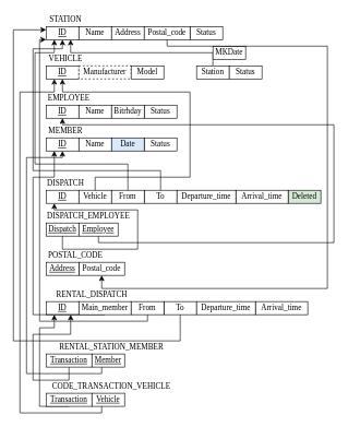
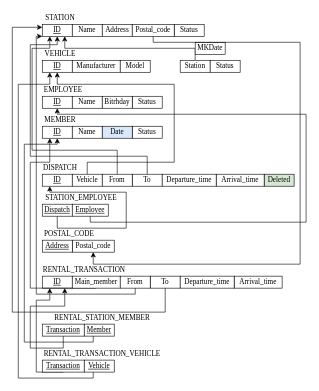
  <mxCell id="0" />
  <mxCell id="1" parent="0" />
  <mxCell id="2" value="&lt;font face=&quot;Times New Roman&quot;&gt;&lt;u&gt;ID&lt;/u&gt;&lt;/font&gt;" style="rounded=0;whiteSpace=wrap;html=1;" parent="1" vertex="1"><mxGeometry x="70" y="40" width="50" height="20" as="geometry" /></mxCell>
  <mxCell id="3" value="&lt;font face=&quot;Times New Roman&quot;&gt;Name&lt;/font&gt;" style="rounded=0;whiteSpace=wrap;html=1;" parent="1" vertex="1"><mxGeometry x="120" y="40" width="50" height="20" as="geometry" /></mxCell>
  <mxCell id="4" value="&lt;font face=&quot;Times New Roman&quot;&gt;Address&lt;/font&gt;" style="rounded=0;whiteSpace=wrap;html=1;" parent="1" vertex="1"><mxGeometry x="170" y="40" width="50" height="20" as="geometry" /></mxCell>
  <mxCell id="5" value="&lt;font face=&quot;Times New Roman&quot;&gt;STATION&lt;/font&gt;" style="text;html=1;align=center;verticalAlign=middle;whiteSpace=wrap;rounded=0;" parent="1" vertex="1"><mxGeometry x="70" y="20" width="60" height="20" as="geometry" /></mxCell>
  <mxCell id="6" value="&lt;font face=&quot;Times New Roman&quot;&gt;Status&lt;/font&gt;" style="rounded=0;whiteSpace=wrap;html=1;" parent="1" vertex="1"><mxGeometry x="290" y="40" width="50" height="20" as="geometry" /></mxCell>
  <mxCell id="7" value="&lt;font face=&quot;Times New Roman&quot;&gt;&lt;u&gt;ID&lt;/u&gt;&lt;/font&gt;" style="rounded=0;whiteSpace=wrap;html=1;" parent="1" vertex="1"><mxGeometry x="70" y="100" width="50" height="20" as="geometry" /></mxCell>
- <mxCell id="8" value="&lt;font face=&quot;Times New Roman&quot;&gt;Manufacturer&lt;/font&gt;" style="rounded=0;whiteSpace=wrap;html=1;dashed=1;" parent="1" vertex="1"><mxGeometry x="120" y="100" width="80" height="20" as="geometry" /></mxCell>
+ <mxCell id="8" value="&lt;font face=&quot;Times New Roman&quot;&gt;Manufacturer&lt;/font&gt;" style="rounded=0;whiteSpace=wrap;html=1;" parent="1" vertex="1"><mxGeometry x="120" y="100" width="80" height="20" as="geometry" /></mxCell>
  <mxCell id="9" value="&lt;font face=&quot;Times New Roman&quot;&gt;Model&lt;/font&gt;" style="rounded=0;whiteSpace=wrap;html=1;" parent="1" vertex="1"><mxGeometry x="200" y="100" width="50" height="20" as="geometry" /></mxCell>
  <mxCell id="10" value="&lt;font face=&quot;Times New Roman&quot;&gt;VEHICLE&lt;/font&gt;" style="text;html=1;align=center;verticalAlign=middle;whiteSpace=wrap;rounded=0;" parent="1" vertex="1"><mxGeometry x="70" y="80" width="60" height="20" as="geometry" /></mxCell>
  <mxCell id="11" value="&lt;font face=&quot;Times New Roman&quot;&gt;Deleted&lt;/font&gt;" style="rounded=0;whiteSpace=wrap;html=1;fillColor=#d5e8d4;" parent="1" vertex="1"><mxGeometry x="440" y="290" width="50" height="20" as="geometry" /></mxCell>
  <mxCell id="12" style="edgeStyle=orthogonalEdgeStyle;rounded=0;orthogonalLoop=1;jettySize=auto;html=1;exitX=0.5;exitY=0;exitDx=0;exitDy=0;entryX=0.75;entryY=1;entryDx=0;entryDy=0;" parent="1" source="13" target="2" edge="1"><mxGeometry relative="1" as="geometry" /></mxCell>
  <mxCell id="13" value="&lt;font face=&quot;Times New Roman&quot;&gt;Station&lt;/font&gt;" style="rounded=0;whiteSpace=wrap;html=1;" parent="1" vertex="1"><mxGeometry x="300" y="100" width="50" height="20" as="geometry" /></mxCell>
  <mxCell id="14" value="&lt;font face=&quot;Times New Roman&quot;&gt;Status&lt;/font&gt;" style="rounded=0;whiteSpace=wrap;html=1;" parent="1" vertex="1"><mxGeometry x="350" y="100" width="50" height="20" as="geometry" /></mxCell>
  <mxCell id="15" value="&lt;font face=&quot;Times New Roman&quot;&gt;MKDate&lt;/font&gt;" style="rounded=0;whiteSpace=wrap;html=1;" parent="1" vertex="1"><mxGeometry x="325" y="70" width="50" height="20" as="geometry" /></mxCell>
  <mxCell id="16" value="&lt;font face=&quot;Times New Roman&quot;&gt;&lt;u&gt;ID&lt;/u&gt;&lt;/font&gt;" style="rounded=0;whiteSpace=wrap;html=1;" parent="1" vertex="1"><mxGeometry x="70" y="160" width="50" height="20" as="geometry" /></mxCell>
  <mxCell id="17" value="&lt;font face=&quot;Times New Roman&quot;&gt;Name&lt;/font&gt;" style="rounded=0;whiteSpace=wrap;html=1;" parent="1" vertex="1"><mxGeometry x="120" y="160" width="50" height="20" as="geometry" /></mxCell>
  <mxCell id="18" value="&lt;font face=&quot;Times New Roman&quot;&gt;EMPLOYEE&lt;/font&gt;" style="text;html=1;align=center;verticalAlign=middle;whiteSpace=wrap;rounded=0;" parent="1" vertex="1"><mxGeometry x="70" y="140" width="70" height="20" as="geometry" /></mxCell>
  <mxCell id="19" value="&lt;font face=&quot;Times New Roman&quot;&gt;Status&lt;/font&gt;" style="rounded=0;whiteSpace=wrap;html=1;" parent="1" vertex="1"><mxGeometry x="220" y="160" width="50" height="20" as="geometry" /></mxCell>
  <mxCell id="20" value="&lt;font face=&quot;Times New Roman&quot;&gt;Bitrhday&lt;/font&gt;" style="rounded=0;whiteSpace=wrap;html=1;" parent="1" vertex="1"><mxGeometry x="170" y="160" width="50" height="20" as="geometry" /></mxCell>
  <mxCell id="21" value="&lt;font face=&quot;Times New Roman&quot;&gt;&lt;u&gt;ID&lt;/u&gt;&lt;/font&gt;" style="rounded=0;whiteSpace=wrap;html=1;" parent="1" vertex="1"><mxGeometry x="70" y="210" width="50" height="20" as="geometry" /></mxCell>
  <mxCell id="22" value="&lt;font face=&quot;Times New Roman&quot;&gt;Name&lt;/font&gt;" style="rounded=0;whiteSpace=wrap;html=1;" parent="1" vertex="1"><mxGeometry x="120" y="210" width="50" height="20" as="geometry" /></mxCell>
  <mxCell id="23" value="&lt;font face=&quot;Times New Roman&quot;&gt;MEMBER&lt;/font&gt;" style="text;html=1;align=center;verticalAlign=middle;whiteSpace=wrap;rounded=0;" parent="1" vertex="1"><mxGeometry x="70" y="190" width="60" height="20" as="geometry" /></mxCell>
  <mxCell id="24" value="&lt;font face=&quot;Times New Roman&quot;&gt;Status&lt;/font&gt;" style="rounded=0;whiteSpace=wrap;html=1;" parent="1" vertex="1"><mxGeometry x="220" y="210" width="50" height="20" as="geometry" /></mxCell>
  <mxCell id="25" value="&lt;font face=&quot;Times New Roman&quot;&gt;Date&lt;/font&gt;" style="rounded=0;whiteSpace=wrap;html=1;fillColor=#dae8fc;" parent="1" vertex="1"><mxGeometry x="170" y="210" width="50" height="20" as="geometry" /></mxCell>
  <mxCell id="26" value="&lt;font face=&quot;Times New Roman&quot;&gt;&lt;u&gt;ID&lt;/u&gt;&lt;/font&gt;" style="rounded=0;whiteSpace=wrap;html=1;" parent="1" vertex="1"><mxGeometry x="70" y="290" width="50" height="20" as="geometry" /></mxCell>
  <mxCell id="27" style="edgeStyle=orthogonalEdgeStyle;rounded=0;orthogonalLoop=1;jettySize=auto;html=1;exitX=0.5;exitY=0;exitDx=0;exitDy=0;entryX=0.5;entryY=1;entryDx=0;entryDy=0;" parent="1" source="28" target="7" edge="1"><mxGeometry relative="1" as="geometry"><Array as="points"><mxPoint x="145" y="270" /><mxPoint x="290" y="270" /><mxPoint x="290" y="140" /><mxPoint x="95" y="140" /></Array></mxGeometry></mxCell>
  <mxCell id="28" value="&lt;font face=&quot;Times New Roman&quot;&gt;Vehicle&lt;/font&gt;" style="rounded=0;whiteSpace=wrap;html=1;" parent="1" vertex="1"><mxGeometry x="120" y="290" width="50" height="20" as="geometry" /></mxCell>
  <mxCell id="29" value="&lt;font face=&quot;Times New Roman&quot;&gt;DISPATCH&lt;/font&gt;" style="text;html=1;align=center;verticalAlign=middle;whiteSpace=wrap;rounded=0;" parent="1" vertex="1"><mxGeometry x="70" y="270" width="60" height="20" as="geometry" /></mxCell>
  <mxCell id="30" style="edgeStyle=orthogonalEdgeStyle;rounded=0;orthogonalLoop=1;jettySize=auto;html=1;exitX=0.5;exitY=0;exitDx=0;exitDy=0;entryX=0.5;entryY=1;entryDx=0;entryDy=0;" parent="1" source="31" target="2" edge="1"><mxGeometry relative="1" as="geometry"><Array as="points"><mxPoint x="245" y="260" /><mxPoint x="50" y="260" /><mxPoint x="50" y="74" /><mxPoint x="95" y="74" /></Array></mxGeometry></mxCell>
  <mxCell id="31" value="&lt;font face=&quot;Times New Roman&quot;&gt;To&lt;/font&gt;" style="rounded=0;whiteSpace=wrap;html=1;" parent="1" vertex="1"><mxGeometry x="220" y="290" width="50" height="20" as="geometry" /></mxCell>
  <mxCell id="32" style="edgeStyle=orthogonalEdgeStyle;rounded=0;orthogonalLoop=1;jettySize=auto;html=1;exitX=0.5;exitY=0;exitDx=0;exitDy=0;entryX=0.25;entryY=1;entryDx=0;entryDy=0;" parent="1" source="33" target="2" edge="1"><mxGeometry relative="1" as="geometry"><Array as="points"><mxPoint x="195" y="250" /><mxPoint x="53" y="250" /><mxPoint x="53" y="80" /><mxPoint x="83" y="80" /></Array></mxGeometry></mxCell>
  <mxCell id="33" value="&lt;font face=&quot;Times New Roman&quot;&gt;From&lt;/font&gt;" style="rounded=0;whiteSpace=wrap;html=1;" parent="1" vertex="1"><mxGeometry x="170" y="290" width="50" height="20" as="geometry" /></mxCell>
  <mxCell id="34" value="&lt;font face=&quot;Times New Roman&quot;&gt;Arrival_time&lt;/font&gt;" style="rounded=0;whiteSpace=wrap;html=1;" parent="1" vertex="1"><mxGeometry x="360" y="290" width="80" height="20" as="geometry" /></mxCell>
  <mxCell id="35" value="&lt;font face=&quot;Times New Roman&quot;&gt;Departure_time&lt;/font&gt;" style="rounded=0;whiteSpace=wrap;html=1;" parent="1" vertex="1"><mxGeometry x="270" y="290" width="90" height="20" as="geometry" /></mxCell>
  <mxCell id="36" style="edgeStyle=orthogonalEdgeStyle;rounded=0;orthogonalLoop=1;jettySize=auto;html=1;exitX=0.5;exitY=1;exitDx=0;exitDy=0;entryX=0.25;entryY=1;entryDx=0;entryDy=0;" parent="1" source="37" target="26" edge="1"><mxGeometry relative="1" as="geometry"><Array as="points"><mxPoint x="95" y="380" /><mxPoint x="210" y="380" /><mxPoint x="210" y="320" /><mxPoint x="83" y="320" /></Array></mxGeometry></mxCell>
  <mxCell id="37" value="&lt;font face=&quot;Times New Roman&quot;&gt;&lt;u&gt;Dispatch&lt;/u&gt;&lt;/font&gt;" style="rounded=0;whiteSpace=wrap;html=1;" parent="1" vertex="1"><mxGeometry x="70" y="340" width="50" height="20" as="geometry" /></mxCell>
  <mxCell id="38" style="edgeStyle=orthogonalEdgeStyle;rounded=0;orthogonalLoop=1;jettySize=auto;html=1;exitX=0.5;exitY=1;exitDx=0;exitDy=0;entryX=0.5;entryY=1;entryDx=0;entryDy=0;" parent="1" source="39" target="16" edge="1"><mxGeometry relative="1" as="geometry"><Array as="points"><mxPoint x="150" y="370" /><mxPoint x="510" y="370" /><mxPoint x="510" y="190" /><mxPoint x="95" y="190" /></Array></mxGeometry></mxCell>
  <mxCell id="39" value="&lt;font face=&quot;Times New Roman&quot;&gt;&lt;u&gt;Employee&lt;/u&gt;&lt;/font&gt;" style="rounded=0;whiteSpace=wrap;html=1;" parent="1" vertex="1"><mxGeometry x="120" y="340" width="60" height="20" as="geometry" /></mxCell>
- <mxCell id="40" value="&lt;font face=&quot;Times New Roman&quot;&gt;DISPATCH_EMPLOYEE&lt;/font&gt;" style="text;html=1;align=center;verticalAlign=middle;whiteSpace=wrap;rounded=0;" parent="1" vertex="1"><mxGeometry x="70" y="320" width="130" height="20" as="geometry" /></mxCell>
+ <mxCell id="40" value="&lt;font face=&quot;Times New Roman&quot;&gt;STATION_EMPLOYEE&lt;/font&gt;" style="text;html=1;align=center;verticalAlign=middle;whiteSpace=wrap;rounded=0;" parent="1" vertex="1"><mxGeometry x="70" y="320" width="130" height="20" as="geometry" /></mxCell>
  <mxCell id="41" value="&lt;font face=&quot;Times New Roman&quot;&gt;Postal_code&lt;/font&gt;" style="rounded=0;whiteSpace=wrap;html=1;" parent="1" vertex="1"><mxGeometry x="120" y="400" width="70" height="20" as="geometry" /></mxCell>
  <mxCell id="42" value="&lt;font face=&quot;Times New Roman&quot;&gt;&lt;u&gt;Address&lt;/u&gt;&lt;/font&gt;" style="rounded=0;whiteSpace=wrap;html=1;" parent="1" vertex="1"><mxGeometry x="70" y="400" width="50" height="20" as="geometry" /></mxCell>
  <mxCell id="43" value="&lt;font face=&quot;Times New Roman&quot;&gt;POSTAL_CODE&lt;/font&gt;" style="text;html=1;align=center;verticalAlign=middle;whiteSpace=wrap;rounded=0;" parent="1" vertex="1"><mxGeometry x="70" y="380" width="90" height="20" as="geometry" /></mxCell>
  <mxCell id="44" style="edgeStyle=orthogonalEdgeStyle;rounded=0;orthogonalLoop=1;jettySize=auto;html=1;exitX=0.5;exitY=1;exitDx=0;exitDy=0;entryX=0.5;entryY=1;entryDx=0;entryDy=0;" parent="1" source="45" target="41" edge="1"><mxGeometry relative="1" as="geometry"><Array as="points"><mxPoint x="255" y="70" /><mxPoint x="500" y="70" /><mxPoint x="500" y="440" /><mxPoint x="155" y="440" /></Array></mxGeometry></mxCell>
  <mxCell id="45" value="&lt;font face=&quot;Times New Roman&quot;&gt;Postal_code&lt;/font&gt;" style="rounded=0;whiteSpace=wrap;html=1;" parent="1" vertex="1"><mxGeometry x="220" y="40" width="70" height="20" as="geometry" /></mxCell>
  <mxCell id="46" value="&lt;font face=&quot;Times New Roman&quot;&gt;&lt;u&gt;ID&lt;/u&gt;&lt;/font&gt;" style="rounded=0;whiteSpace=wrap;html=1;" parent="1" vertex="1"><mxGeometry x="70" y="460" width="50" height="20" as="geometry" /></mxCell>
  <mxCell id="47" style="edgeStyle=orthogonalEdgeStyle;rounded=0;orthogonalLoop=1;jettySize=auto;html=1;exitX=0.5;exitY=1;exitDx=0;exitDy=0;entryX=0.25;entryY=1;entryDx=0;entryDy=0;" parent="1" source="48" target="21" edge="1"><mxGeometry relative="1" as="geometry"><Array as="points"><mxPoint x="50" y="480" /><mxPoint x="50" y="270" /><mxPoint x="83" y="270" /></Array></mxGeometry></mxCell>
  <mxCell id="48" value="&lt;font face=&quot;Times New Roman&quot;&gt;Main_member&lt;/font&gt;" style="rounded=0;whiteSpace=wrap;html=1;" parent="1" vertex="1"><mxGeometry x="120" y="460" width="80" height="20" as="geometry" /></mxCell>
- <mxCell id="49" value="&lt;font face=&quot;Times New Roman&quot;&gt;RENTAL_DISPATCH&lt;/font&gt;" style="text;html=1;align=center;verticalAlign=middle;whiteSpace=wrap;rounded=0;" parent="1" vertex="1"><mxGeometry x="70" y="440" width="140" height="20" as="geometry" /></mxCell>
+ <mxCell id="49" value="&lt;font face=&quot;Times New Roman&quot;&gt;RENTAL_TRANSACTION&lt;/font&gt;" style="text;html=1;align=center;verticalAlign=middle;whiteSpace=wrap;rounded=0;" parent="1" vertex="1"><mxGeometry x="70" y="440" width="140" height="20" as="geometry" /></mxCell>
  <mxCell id="50" style="edgeStyle=orthogonalEdgeStyle;rounded=0;orthogonalLoop=1;jettySize=auto;html=1;exitX=0.5;exitY=1;exitDx=0;exitDy=0;entryX=0;entryY=0.25;entryDx=0;entryDy=0;" parent="1" source="51" target="2" edge="1"><mxGeometry relative="1" as="geometry"><Array as="points"><mxPoint x="275" y="520" /><mxPoint x="20" y="520" /><mxPoint x="20" y="45" /></Array></mxGeometry></mxCell>
  <mxCell id="51" value="&lt;font face=&quot;Times New Roman&quot;&gt;To&lt;/font&gt;" style="rounded=0;whiteSpace=wrap;html=1;" parent="1" vertex="1"><mxGeometry x="250" y="460" width="50" height="20" as="geometry" /></mxCell>
  <mxCell id="52" style="edgeStyle=orthogonalEdgeStyle;rounded=0;orthogonalLoop=1;jettySize=auto;html=1;exitX=0.5;exitY=0;exitDx=0;exitDy=0;entryX=0;entryY=1;entryDx=0;entryDy=0;" parent="1" source="53" target="2" edge="1"><mxGeometry relative="1" as="geometry"><Array as="points"><mxPoint x="225" y="490" /><mxPoint x="60" y="490" /><mxPoint x="60" y="60" /></Array></mxGeometry></mxCell>
  <mxCell id="53" value="&lt;font face=&quot;Times New Roman&quot;&gt;From&lt;/font&gt;" style="rounded=0;whiteSpace=wrap;html=1;" parent="1" vertex="1"><mxGeometry x="200" y="460" width="50" height="20" as="geometry" /></mxCell>
  <mxCell id="54" value="&lt;font face=&quot;Times New Roman&quot;&gt;Arrival_time&lt;/font&gt;" style="rounded=0;whiteSpace=wrap;html=1;" parent="1" vertex="1"><mxGeometry x="390" y="460" width="80" height="20" as="geometry" /></mxCell>
  <mxCell id="55" value="&lt;font face=&quot;Times New Roman&quot;&gt;Departure_time&lt;/font&gt;" style="rounded=0;whiteSpace=wrap;html=1;" parent="1" vertex="1"><mxGeometry x="300" y="460" width="90" height="20" as="geometry" /></mxCell>
  <mxCell id="56" style="edgeStyle=orthogonalEdgeStyle;rounded=0;orthogonalLoop=1;jettySize=auto;html=1;exitX=0.5;exitY=1;exitDx=0;exitDy=0;entryX=0.75;entryY=1;entryDx=0;entryDy=0;" parent="1" source="57" target="46" edge="1"><mxGeometry relative="1" as="geometry" /></mxCell>
  <mxCell id="57" value="&lt;font face=&quot;Times New Roman&quot;&gt;&lt;u&gt;Transaction&lt;/u&gt;&lt;/font&gt;" style="rounded=0;whiteSpace=wrap;html=1;" parent="1" vertex="1"><mxGeometry x="70" y="540" width="70" height="20" as="geometry" /></mxCell>
  <mxCell id="58" style="edgeStyle=orthogonalEdgeStyle;rounded=0;orthogonalLoop=1;jettySize=auto;html=1;exitX=0.5;exitY=1;exitDx=0;exitDy=0;entryX=0.5;entryY=1;entryDx=0;entryDy=0;" parent="1" source="59" target="21" edge="1"><mxGeometry relative="1" as="geometry"><Array as="points"><mxPoint x="165" y="550" /><mxPoint x="155" y="550" /><mxPoint x="155" y="570" /><mxPoint y="570" x="40" /><mxPoint y="240" x="40" /><mxPoint x="95" y="240" /></Array></mxGeometry></mxCell>
  <mxCell id="59" value="&lt;font face=&quot;Times New Roman&quot;&gt;&lt;u&gt;Member&lt;/u&gt;&lt;/font&gt;" style="rounded=0;whiteSpace=wrap;html=1;" parent="1" vertex="1"><mxGeometry x="140" y="540" width="50" height="20" as="geometry" /></mxCell>
  <mxCell id="60" value="&lt;font face=&quot;Times New Roman&quot;&gt;RENTAL_STATION_MEMBER&lt;/font&gt;" style="text;html=1;align=center;verticalAlign=middle;whiteSpace=wrap;rounded=0;" parent="1" vertex="1"><mxGeometry x="70" y="520" width="200" height="20" as="geometry" /></mxCell>
- <mxCell id="61" value="&lt;font face=&quot;Times New Roman&quot;&gt;CODE_TRANSACTION_VEHICLE&lt;/font&gt;" style="text;html=1;align=center;verticalAlign=middle;whiteSpace=wrap;rounded=0;" parent="1" vertex="1"><mxGeometry x="70" y="580" width="200" height="20" as="geometry" /></mxCell>
+ <mxCell id="61" value="&lt;font face=&quot;Times New Roman&quot;&gt;RENTAL_TRANSACTION_VEHICLE&lt;/font&gt;" style="text;html=1;align=center;verticalAlign=middle;whiteSpace=wrap;rounded=0;" parent="1" vertex="1"><mxGeometry x="70" y="580" width="200" height="20" as="geometry" /></mxCell>
  <mxCell id="62" style="edgeStyle=orthogonalEdgeStyle;rounded=0;orthogonalLoop=1;jettySize=auto;html=1;exitX=0.5;exitY=1;exitDx=0;exitDy=0;entryX=0.25;entryY=1;entryDx=0;entryDy=0;" parent="1" source="63" target="46" edge="1"><mxGeometry relative="1" as="geometry"><Array as="points"><mxPoint x="100" y="620" /><mxPoint x="60" y="620" /><mxPoint x="60" y="500" /><mxPoint x="83" y="500" /></Array></mxGeometry></mxCell>
  <mxCell id="63" value="&lt;font face=&quot;Times New Roman&quot;&gt;&lt;u&gt;Transaction&lt;/u&gt;&lt;/font&gt;" style="rounded=0;whiteSpace=wrap;html=1;" parent="1" vertex="1"><mxGeometry x="70" y="600" width="70" height="20" as="geometry" /></mxCell>
  <mxCell id="64" style="edgeStyle=orthogonalEdgeStyle;rounded=0;orthogonalLoop=1;jettySize=auto;html=1;exitX=0.5;exitY=1;exitDx=0;exitDy=0;entryX=0.25;entryY=1;entryDx=0;entryDy=0;" parent="1" source="65" target="7" edge="1"><mxGeometry relative="1" as="geometry"><Array as="points"><mxPoint x="155" y="610" /><mxPoint x="155" y="630" /><mxPoint x="30" y="630" /><mxPoint x="30" y="140" /><mxPoint x="82" y="140" /></Array></mxGeometry></mxCell>
  <mxCell id="65" value="&lt;font face=&quot;Times New Roman&quot;&gt;&lt;u&gt;Vehicle&lt;/u&gt;&lt;/font&gt;" style="rounded=0;whiteSpace=wrap;html=1;" parent="1" vertex="1"><mxGeometry x="140" y="600" width="50" height="20" as="geometry" /></mxCell>
